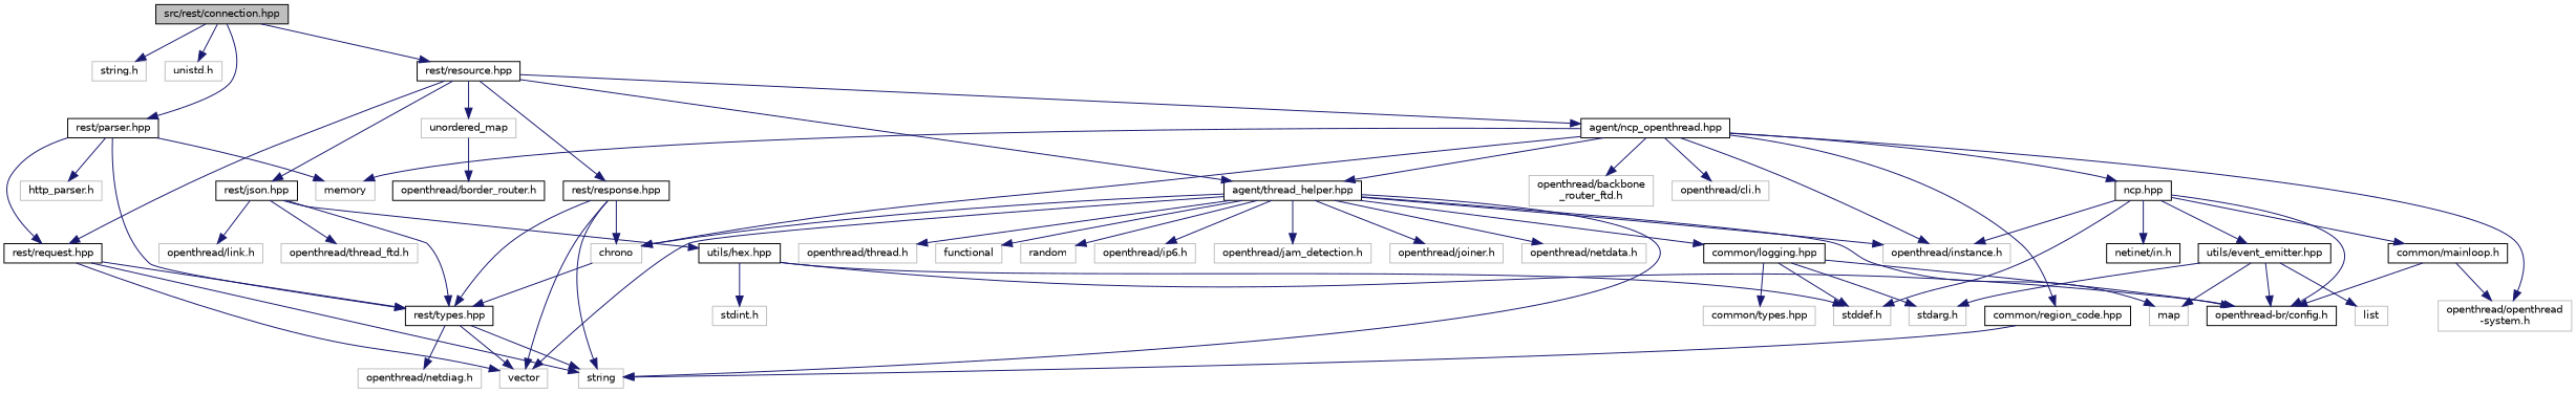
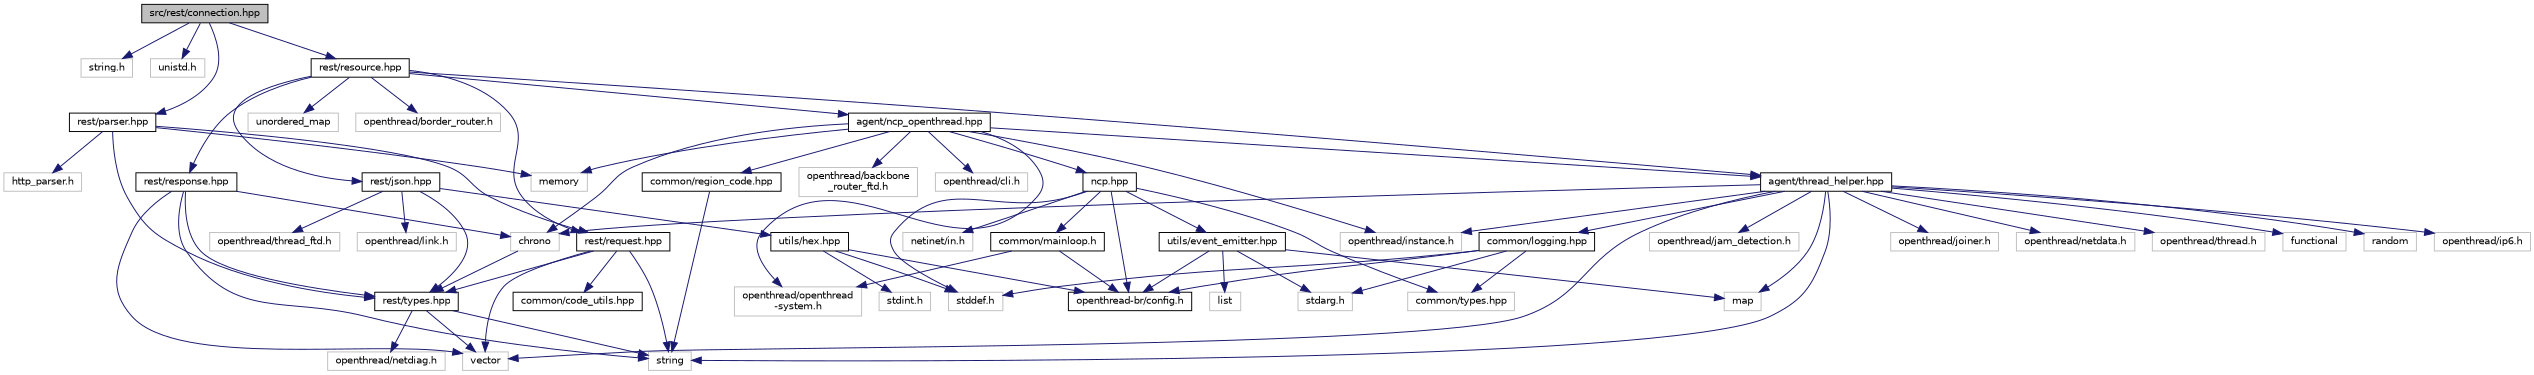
  digraph {
    node [color=grey75 fillcolor=white fontname=Helvetica fontsize=10 shape=record style=filled]
    edge [color=midnightblue fontname=Helvetica fontsize=10 labelfontname=Helvetica labelfontsize=10 style=solid]
    n1 [color=black fillcolor=grey75 fontcolor=black height=0.2 label="src/rest/connection.hpp" width=0.4]
    n2 [height=0.2 label="string.h" width=0.4]
    n3 [height=0.2 label="unistd.h" width=0.4]
    n4 [color=black height=0.2 label="rest/parser.hpp" width=0.4]
    n5 [color=black height=0.2 label="rest/resource.hpp" width=0.4]
    n6 [height=0.2 label=memory width=0.4]
    n7 [color=black height=0.2 label="rest/types.hpp" width=0.4]
    n8 [height=0.2 label="http_parser.h" width=0.4]
    n9 [color=black height=0.2 label="rest/request.hpp" width=0.4]
    n10 [height=0.2 label=unordered_map width=0.4]
-   n11 [color=black height=0.2 label="openthread/border_router.h" width=0.4]
+   n11 [height=0.2 label="openthread/border_router.h" width=0.4]
    n12 [color=black height=0.2 label="agent/ncp_openthread.hpp" width=0.4]
    n13 [color=black height=0.2 label="agent/thread_helper.hpp" width=0.4]
    n14 [color=black height=0.2 label="rest/json.hpp" width=0.4]
    n15 [color=black height=0.2 label="rest/response.hpp" width=0.4]
    n16 [height=0.2 label=string width=0.4]
    n17 [height=0.2 label=vector width=0.4]
    n18 [height=0.2 label="openthread/netdiag.h" width=0.4]
+   n19 [color=black height=0.2 label="common/code_utils.hpp" width=0.4]
    n20 [height=0.2 label=chrono width=0.4]
    n21 [height=0.2 label="openthread/backbone\l_router_ftd.h" width=0.4]
    n22 [height=0.2 label="openthread/cli.h" width=0.4]
    n23 [height=0.2 label="openthread/instance.h" width=0.4]
    n24 [height=0.2 label="openthread/openthread\l-system.h" width=0.4]
    n25 [color=black height=0.2 label="ncp.hpp" width=0.4]
    n26 [color=black height=0.2 label="common/region_code.hpp" width=0.4]
    n27 [height=0.2 label=map width=0.4]
    n28 [height=0.2 label=functional width=0.4]
    n29 [height=0.2 label=random width=0.4]
    n30 [height=0.2 label="openthread/ip6.h" width=0.4]
    n31 [height=0.2 label="openthread/jam_detection.h" width=0.4]
    n32 [height=0.2 label="openthread/joiner.h" width=0.4]
    n33 [height=0.2 label="openthread/netdata.h" width=0.4]
    n34 [height=0.2 label="openthread/thread.h" width=0.4]
    n35 [color=black height=0.2 label="common/logging.hpp" width=0.4]
    n36 [height=0.2 label="openthread/link.h" width=0.4]
    n37 [height=0.2 label="openthread/thread_ftd.h" width=0.4]
    n38 [color=black height=0.2 label="utils/hex.hpp" width=0.4]
    n39 [color=black height=0.2 label="openthread-br/config.h" width=0.4]
-   n40 [color=black height=0.2 label="netinet/in.h" width=0.4]
+   n40 [height=0.2 label="netinet/in.h" width=0.4]
    n41 [height=0.2 label="stddef.h" width=0.4]
    n42 [color=black height=0.2 label="common/mainloop.h" width=0.4]
    n43 [height=0.2 label="common/types.hpp" width=0.4]
    n44 [color=black height=0.2 label="utils/event_emitter.hpp" width=0.4]
    n45 [height=0.2 label=list width=0.4]
    n46 [height=0.2 label="stdarg.h" width=0.4]
    n47 [height=0.2 label="stdint.h" width=0.4]
    n1 -> n2
    n1 -> n3
    n1 -> n4
    n1 -> n5
    n4 -> n6
    n4 -> n7
    n4 -> n8
    n4 -> n9
    n5 -> n9
    n5 -> n10
-   n10 -> n11
+   n5 -> n11
    n5 -> n12
    n5 -> n13
    n5 -> n14
    n5 -> n15
    n7 -> n16
    n7 -> n17
    n7 -> n18
    n9 -> n7
    n9 -> n16
    n9 -> n17
+   n9 -> n19
    n12 -> n6
    n12 -> n13
    n12 -> n20
    n12 -> n21
    n12 -> n22
    n12 -> n23
    n12 -> n24
    n12 -> n25
    n12 -> n26
    n13 -> n16
    n13 -> n17
    n13 -> n20
    n13 -> n23
    n13 -> n27
    n13 -> n28
    n13 -> n29
    n13 -> n30
    n13 -> n31
    n13 -> n32
    n13 -> n33
    n13 -> n34
    n13 -> n35
    n14 -> n7
    n14 -> n36
    n14 -> n37
    n14 -> n38
    n15 -> n7
    n15 -> n16
    n15 -> n17
    n15 -> n20
    n20 -> n7
    n25 -> n39
    n25 -> n40
    n25 -> n41
    n25 -> n42
-   n25 -> n23
+   n25 -> n43
    n25 -> n44
    n26 -> n16
    n35 -> n39
    n35 -> n41
    n35 -> n43
    n35 -> n46
    n38 -> n39
    n38 -> n41
    n38 -> n47
    n42 -> n24
    n42 -> n39
    n44 -> n27
    n44 -> n39
    n44 -> n45
    n44 -> n46
  }
